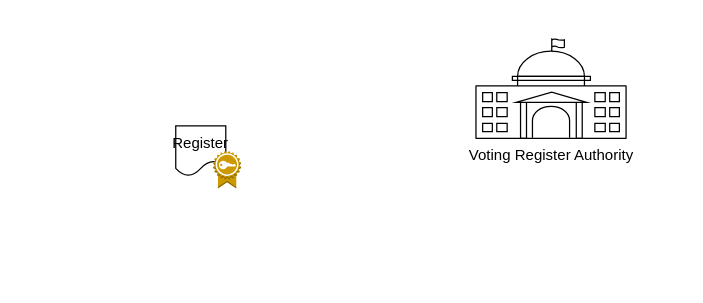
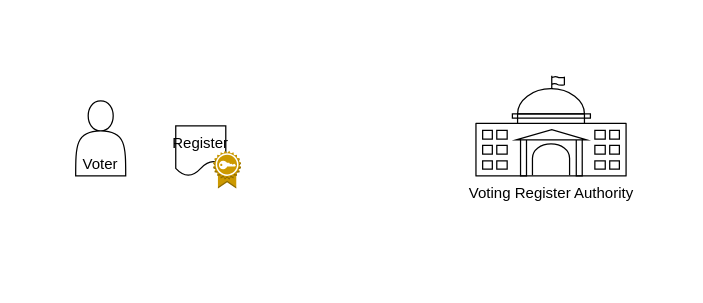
  <mxCell id="0" />
  <mxCell id="1" parent="0" />
- <mxCell id="3" value="Voting Register Authority" style="shape=mxgraph.cisco.buildings.government_building;html=1;pointerEvents=1;dashed=0;fillColor=none;strokeColor=#000000;strokeWidth=1;verticalLabelPosition=bottom;verticalAlign=top;align=center;outlineConnect=0;" parent="1" vertex="1"><mxGeometry x="380" y="30" width="120" height="80" as="geometry" /></mxCell>
+ <mxCell id="2" value="Voter" style="shape=actor;whiteSpace=wrap;html=1;verticalAlign=bottom;fillColor=none;" parent="1" vertex="1"><mxGeometry x="60" y="80" width="40" height="60" as="geometry" /></mxCell>
+ <mxCell id="3" value="Voting Register Authority" style="shape=mxgraph.cisco.buildings.government_building;html=1;pointerEvents=1;dashed=0;fillColor=none;strokeColor=#000000;strokeWidth=1;verticalLabelPosition=bottom;verticalAlign=top;align=center;outlineConnect=0;" parent="1" vertex="1"><mxGeometry x="380" y="60" width="120" height="80" as="geometry" /></mxCell>
  <mxCell id="4" value="Register" style="shape=document;whiteSpace=wrap;html=1;boundedLbl=1;strokeColor=default;strokeWidth=1;fillColor=none;" parent="1" vertex="1"><mxGeometry x="140" y="100" width="40" height="40" as="geometry" /></mxCell>
  <mxCell id="5" value="" style="outlineConnect=0;dashed=0;verticalLabelPosition=bottom;verticalAlign=top;align=center;html=1;shape=mxgraph.aws3.certificate;fillColor=#CC9900;gradientColor=none;strokeColor=default;strokeWidth=1;" parent="1" vertex="1"><mxGeometry x="170" y="120" width="22.11" height="30" as="geometry" /></mxCell>
  <mxCell id="6" value="" style="rounded=0;whiteSpace=wrap;html=1;fontColor=none;fillColor=none;strokeColor=none;" vertex="1" parent="1"><mxGeometry x="20" y="20" width="520" height="200" as="geometry" /></mxCell>
